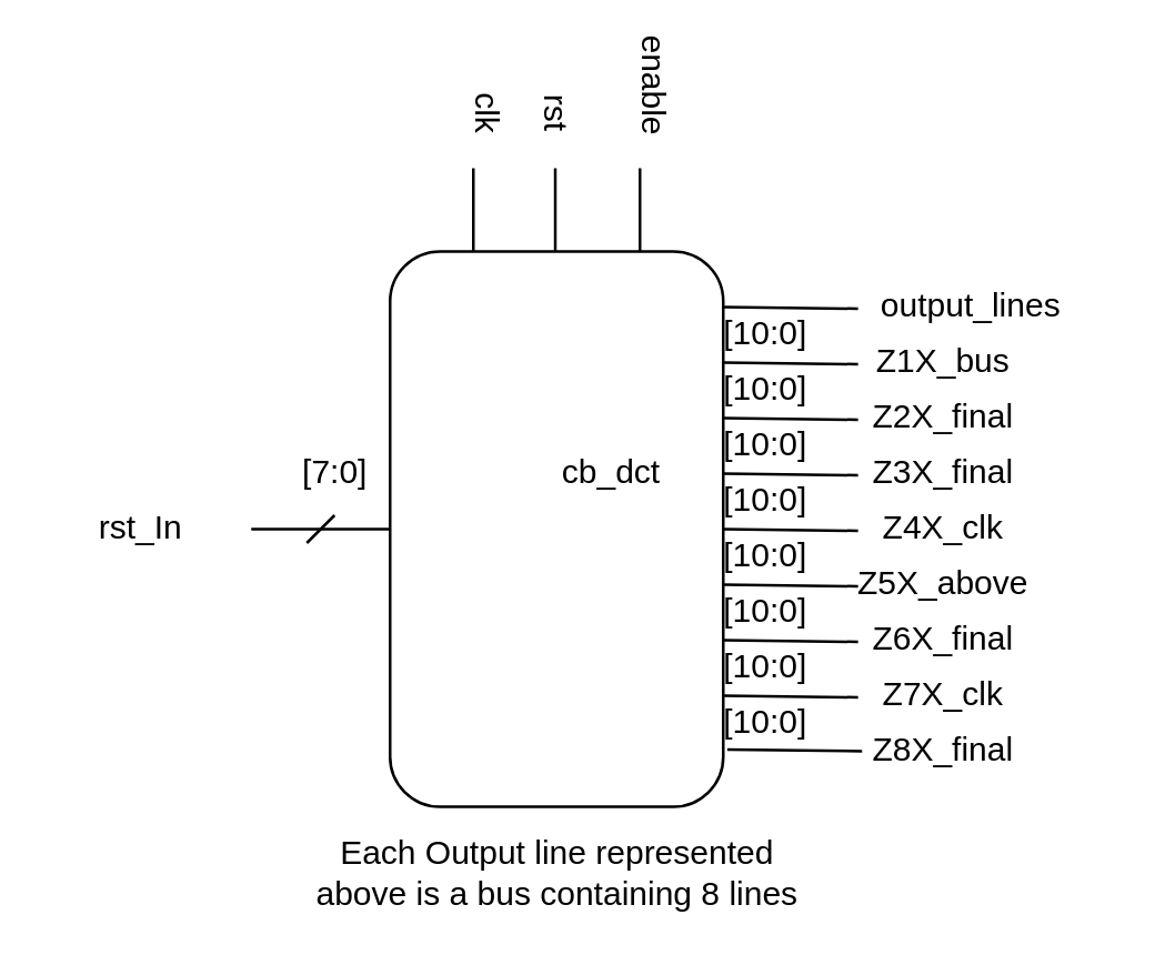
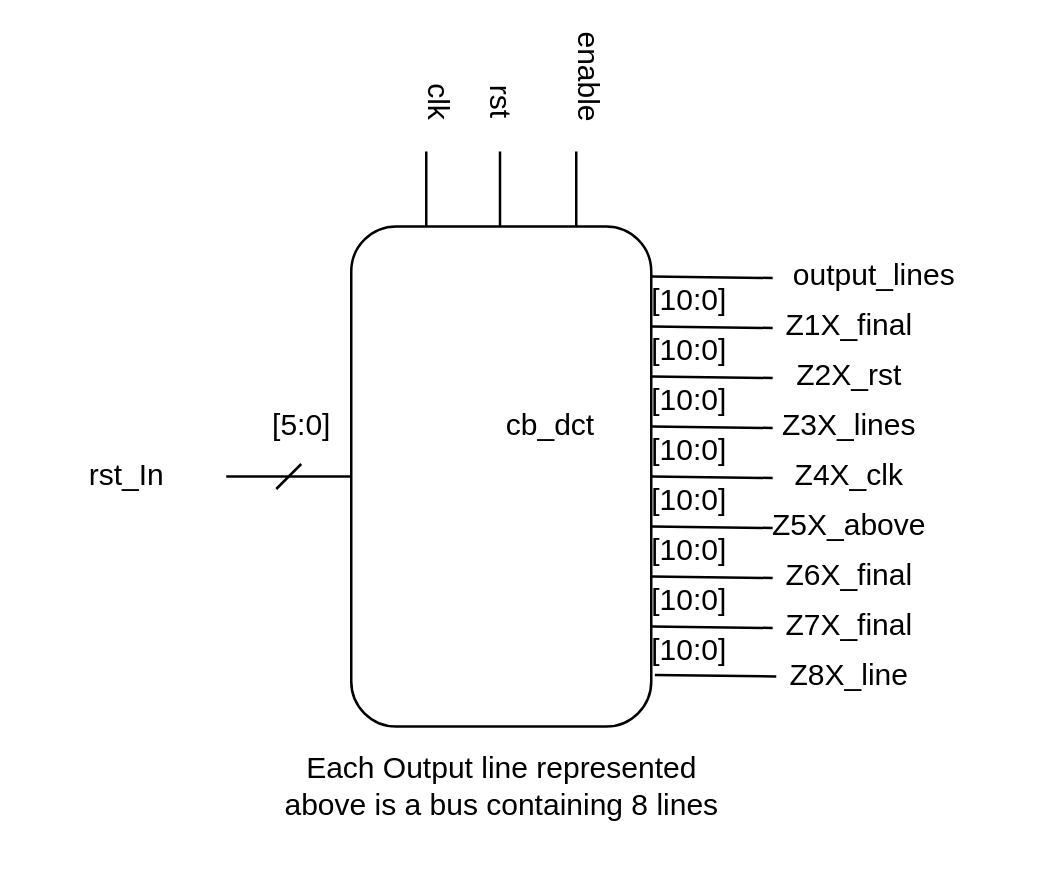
  <mxCell id="0" />
  <mxCell id="1" parent="0" />
  <mxCell id="2" value="" style="rounded=1;whiteSpace=wrap;html=1;" vertex="1" parent="1"><mxGeometry x="140" y="90" width="120" height="200" as="geometry" /></mxCell>
  <mxCell id="3" value="cb_dct" style="text;html=1;strokeColor=none;fillColor=none;align=center;verticalAlign=middle;whiteSpace=wrap;rounded=0;" vertex="1" parent="1"><mxGeometry x="200" y="160" width="40" height="20" as="geometry" /></mxCell>
  <mxCell id="4" value="" style="endArrow=none;html=1;" edge="1" parent="1"><mxGeometry width="50" height="50" relative="1" as="geometry"><mxPoint x="170" y="90" as="sourcePoint" /><mxPoint x="170" y="60" as="targetPoint" /></mxGeometry></mxCell>
  <mxCell id="5" value="" style="endArrow=none;html=1;" edge="1" parent="1"><mxGeometry width="50" height="50" relative="1" as="geometry"><mxPoint x="199.5" y="90" as="sourcePoint" /><mxPoint x="199.5" y="60" as="targetPoint" /></mxGeometry></mxCell>
  <mxCell id="6" value="" style="endArrow=none;html=1;" edge="1" parent="1"><mxGeometry width="50" height="50" relative="1" as="geometry"><mxPoint x="230" y="90" as="sourcePoint" /><mxPoint x="230" y="60" as="targetPoint" /></mxGeometry></mxCell>
  <mxCell id="7" value="" style="endArrow=none;html=1;entryX=0;entryY=0.5;entryDx=0;entryDy=0;" edge="1" parent="1" target="2"><mxGeometry width="50" height="50" relative="1" as="geometry"><mxPoint x="90" y="190" as="sourcePoint" /><mxPoint x="90" y="160" as="targetPoint" /></mxGeometry></mxCell>
  <mxCell id="8" value="" style="endArrow=none;html=1;entryX=1.012;entryY=0.897;entryDx=0;entryDy=0;entryPerimeter=0;" edge="1" parent="1" target="2"><mxGeometry width="50" height="50" relative="1" as="geometry"><mxPoint x="310" y="270" as="sourcePoint" /><mxPoint x="310" y="240" as="targetPoint" /></mxGeometry></mxCell>
  <mxCell id="9" value="" style="endArrow=none;html=1;entryX=1.012;entryY=0.897;entryDx=0;entryDy=0;entryPerimeter=0;" edge="1" parent="1"><mxGeometry width="50" height="50" relative="1" as="geometry"><mxPoint x="308.56" y="250.6" as="sourcePoint" /><mxPoint x="260" y="250" as="targetPoint" /></mxGeometry></mxCell>
  <mxCell id="10" value="" style="endArrow=none;html=1;entryX=1.012;entryY=0.897;entryDx=0;entryDy=0;entryPerimeter=0;" edge="1" parent="1"><mxGeometry width="50" height="50" relative="1" as="geometry"><mxPoint x="308.56" y="230.6" as="sourcePoint" /><mxPoint x="260" y="230" as="targetPoint" /></mxGeometry></mxCell>
  <mxCell id="11" value="" style="endArrow=none;html=1;entryX=1.012;entryY=0.897;entryDx=0;entryDy=0;entryPerimeter=0;" edge="1" parent="1"><mxGeometry width="50" height="50" relative="1" as="geometry"><mxPoint x="308.56" y="210.6" as="sourcePoint" /><mxPoint x="260" y="210" as="targetPoint" /></mxGeometry></mxCell>
  <mxCell id="12" value="" style="endArrow=none;html=1;entryX=1.012;entryY=0.897;entryDx=0;entryDy=0;entryPerimeter=0;" edge="1" parent="1"><mxGeometry width="50" height="50" relative="1" as="geometry"><mxPoint x="308.56" y="190.6" as="sourcePoint" /><mxPoint x="260" y="190" as="targetPoint" /></mxGeometry></mxCell>
  <mxCell id="13" value="" style="endArrow=none;html=1;entryX=1.012;entryY=0.897;entryDx=0;entryDy=0;entryPerimeter=0;" edge="1" parent="1"><mxGeometry width="50" height="50" relative="1" as="geometry"><mxPoint x="308.56" y="170.6" as="sourcePoint" /><mxPoint x="260" y="170" as="targetPoint" /></mxGeometry></mxCell>
  <mxCell id="14" value="" style="endArrow=none;html=1;entryX=1.012;entryY=0.897;entryDx=0;entryDy=0;entryPerimeter=0;" edge="1" parent="1"><mxGeometry width="50" height="50" relative="1" as="geometry"><mxPoint x="308.56" y="150.6" as="sourcePoint" /><mxPoint x="260" y="150" as="targetPoint" /></mxGeometry></mxCell>
  <mxCell id="15" value="" style="endArrow=none;html=1;entryX=1.012;entryY=0.897;entryDx=0;entryDy=0;entryPerimeter=0;" edge="1" parent="1"><mxGeometry width="50" height="50" relative="1" as="geometry"><mxPoint x="308.56" y="130.6" as="sourcePoint" /><mxPoint x="260" y="130" as="targetPoint" /></mxGeometry></mxCell>
  <mxCell id="16" value="enable" style="text;html=1;align=center;verticalAlign=middle;resizable=0;points=[];autosize=1;rotation=90;" vertex="1" parent="1"><mxGeometry x="210" y="20" width="50" height="20" as="geometry" /></mxCell>
  <mxCell id="17" value="clk" style="text;html=1;align=center;verticalAlign=middle;resizable=0;points=[];autosize=1;rotation=90;" vertex="1" parent="1"><mxGeometry x="160" y="30" width="30" height="20" as="geometry" /></mxCell>
  <mxCell id="18" value="rst" style="text;html=1;align=center;verticalAlign=middle;resizable=0;points=[];autosize=1;rotation=90;" vertex="1" parent="1"><mxGeometry x="185" y="30" width="30" height="20" as="geometry" /></mxCell>
  <mxCell id="19" value="rst_In" style="text;html=1;align=center;verticalAlign=middle;resizable=0;points=[];autosize=1;" vertex="1" parent="1"><mxGeometry x="20" y="180" width="60" height="20" as="geometry" /></mxCell>
  <mxCell id="20" value="" style="endArrow=none;html=1;" edge="1" parent="1"><mxGeometry width="50" height="50" relative="1" as="geometry"><mxPoint x="110" y="195" as="sourcePoint" /><mxPoint x="120" y="185" as="targetPoint" /></mxGeometry></mxCell>
- <mxCell id="21" value="[7:0]" style="text;html=1;align=center;verticalAlign=middle;resizable=0;points=[];autosize=1;" vertex="1" parent="1"><mxGeometry x="100" y="160" width="40" height="20" as="geometry" /></mxCell>
+ <mxCell id="21" value="[5:0]" style="text;html=1;align=center;verticalAlign=middle;resizable=0;points=[];autosize=1;" vertex="1" parent="1"><mxGeometry x="100" y="160" width="40" height="20" as="geometry" /></mxCell>
  <mxCell id="22" value="[10:0]" style="text;html=1;align=center;verticalAlign=middle;resizable=0;points=[];autosize=1;" vertex="1" parent="1"><mxGeometry x="250" y="110" width="50" height="20" as="geometry" /></mxCell>
  <mxCell id="23" value="[10:0]" style="text;html=1;align=center;verticalAlign=middle;resizable=0;points=[];autosize=1;" vertex="1" parent="1"><mxGeometry x="250" y="130" width="50" height="20" as="geometry" /></mxCell>
  <mxCell id="24" value="[10:0]" style="text;html=1;align=center;verticalAlign=middle;resizable=0;points=[];autosize=1;" vertex="1" parent="1"><mxGeometry x="250" y="150" width="50" height="20" as="geometry" /></mxCell>
  <mxCell id="25" value="[10:0]" style="text;html=1;align=center;verticalAlign=middle;resizable=0;points=[];autosize=1;" vertex="1" parent="1"><mxGeometry x="250" y="170" width="50" height="20" as="geometry" /></mxCell>
  <mxCell id="26" value="[10:0]" style="text;html=1;align=center;verticalAlign=middle;resizable=0;points=[];autosize=1;" vertex="1" parent="1"><mxGeometry x="250" y="190" width="50" height="20" as="geometry" /></mxCell>
  <mxCell id="27" value="[10:0]" style="text;html=1;align=center;verticalAlign=middle;resizable=0;points=[];autosize=1;" vertex="1" parent="1"><mxGeometry x="250" y="210" width="50" height="20" as="geometry" /></mxCell>
  <mxCell id="28" value="[10:0]" style="text;html=1;align=center;verticalAlign=middle;resizable=0;points=[];autosize=1;" vertex="1" parent="1"><mxGeometry x="250" y="230" width="50" height="20" as="geometry" /></mxCell>
  <mxCell id="29" value="[10:0]" style="text;html=1;align=center;verticalAlign=middle;resizable=0;points=[];autosize=1;" vertex="1" parent="1"><mxGeometry x="250" y="250" width="50" height="20" as="geometry" /></mxCell>
- <mxCell id="30" value="Z1X_bus" style="text;html=1;align=center;verticalAlign=middle;resizable=0;points=[];autosize=1;" vertex="1" parent="1"><mxGeometry x="304" y="120" width="70" height="20" as="geometry" /></mxCell>
- <mxCell id="31" value="Z2X_final" style="text;html=1;align=center;verticalAlign=middle;resizable=0;points=[];autosize=1;" vertex="1" parent="1"><mxGeometry x="304" y="140" width="70" height="20" as="geometry" /></mxCell>
- <mxCell id="32" value="Z3X_final" style="text;html=1;align=center;verticalAlign=middle;resizable=0;points=[];autosize=1;" vertex="1" parent="1"><mxGeometry x="304" y="160" width="70" height="20" as="geometry" /></mxCell>
+ <mxCell id="30" value="Z1X_final" style="text;html=1;align=center;verticalAlign=middle;resizable=0;points=[];autosize=1;" vertex="1" parent="1"><mxGeometry x="304" y="120" width="70" height="20" as="geometry" /></mxCell>
+ <mxCell id="31" value="Z2X_rst" style="text;html=1;align=center;verticalAlign=middle;resizable=0;points=[];autosize=1;" vertex="1" parent="1"><mxGeometry x="304" y="140" width="70" height="20" as="geometry" /></mxCell>
+ <mxCell id="32" value="Z3X_lines" style="text;html=1;align=center;verticalAlign=middle;resizable=0;points=[];autosize=1;" vertex="1" parent="1"><mxGeometry x="304" y="160" width="70" height="20" as="geometry" /></mxCell>
  <mxCell id="33" value="Z4X_clk" style="text;html=1;align=center;verticalAlign=middle;resizable=0;points=[];autosize=1;" vertex="1" parent="1"><mxGeometry x="304" y="180" width="70" height="20" as="geometry" /></mxCell>
  <mxCell id="34" value="Z5X_above" style="text;html=1;align=center;verticalAlign=middle;resizable=0;points=[];autosize=1;" vertex="1" parent="1"><mxGeometry x="304" y="200" width="70" height="20" as="geometry" /></mxCell>
  <mxCell id="35" value="Z6X_final" style="text;html=1;align=center;verticalAlign=middle;resizable=0;points=[];autosize=1;" vertex="1" parent="1"><mxGeometry x="304" y="220" width="70" height="20" as="geometry" /></mxCell>
- <mxCell id="36" value="Z7X_clk" style="text;html=1;align=center;verticalAlign=middle;resizable=0;points=[];autosize=1;" vertex="1" parent="1"><mxGeometry x="304" y="240" width="70" height="20" as="geometry" /></mxCell>
- <mxCell id="37" value="Z8X_final" style="text;html=1;align=center;verticalAlign=middle;resizable=0;points=[];autosize=1;" vertex="1" parent="1"><mxGeometry x="304" y="260" width="70" height="20" as="geometry" /></mxCell>
+ <mxCell id="36" value="Z7X_final" style="text;html=1;align=center;verticalAlign=middle;resizable=0;points=[];autosize=1;" vertex="1" parent="1"><mxGeometry x="304" y="240" width="70" height="20" as="geometry" /></mxCell>
+ <mxCell id="37" value="Z8X_line" style="text;html=1;align=center;verticalAlign=middle;resizable=0;points=[];autosize=1;" vertex="1" parent="1"><mxGeometry x="304" y="260" width="70" height="20" as="geometry" /></mxCell>
  <mxCell id="38" value="Each Output line represented&lt;br&gt;above is a bus containing 8 lines" style="text;html=1;align=center;verticalAlign=middle;resizable=0;points=[];autosize=1;" vertex="1" parent="1"><mxGeometry x="105" y="299" width="190" height="30" as="geometry" /></mxCell>
  <mxCell id="39" value="" style="endArrow=none;html=1;entryX=1.012;entryY=0.897;entryDx=0;entryDy=0;entryPerimeter=0;" edge="1" parent="1"><mxGeometry width="50" height="50" relative="1" as="geometry"><mxPoint x="308.56" y="110.6" as="sourcePoint" /><mxPoint x="260" y="110" as="targetPoint" /></mxGeometry></mxCell>
  <mxCell id="40" value="output_lines" style="text;html=1;align=center;verticalAlign=middle;resizable=0;points=[];autosize=1;" vertex="1" parent="1"><mxGeometry x="304" y="100" width="90" height="20" as="geometry" /></mxCell>
